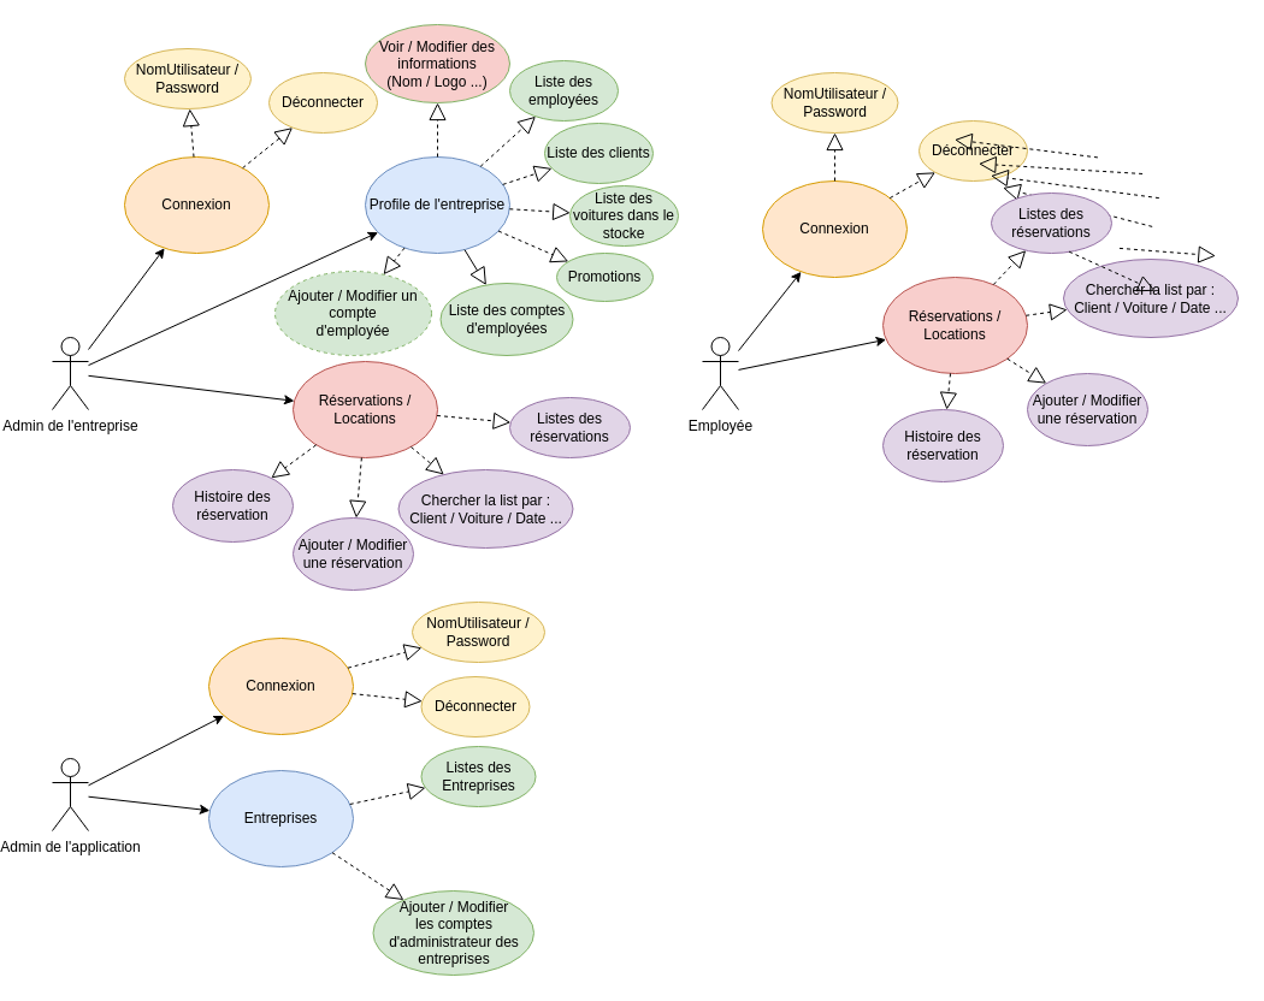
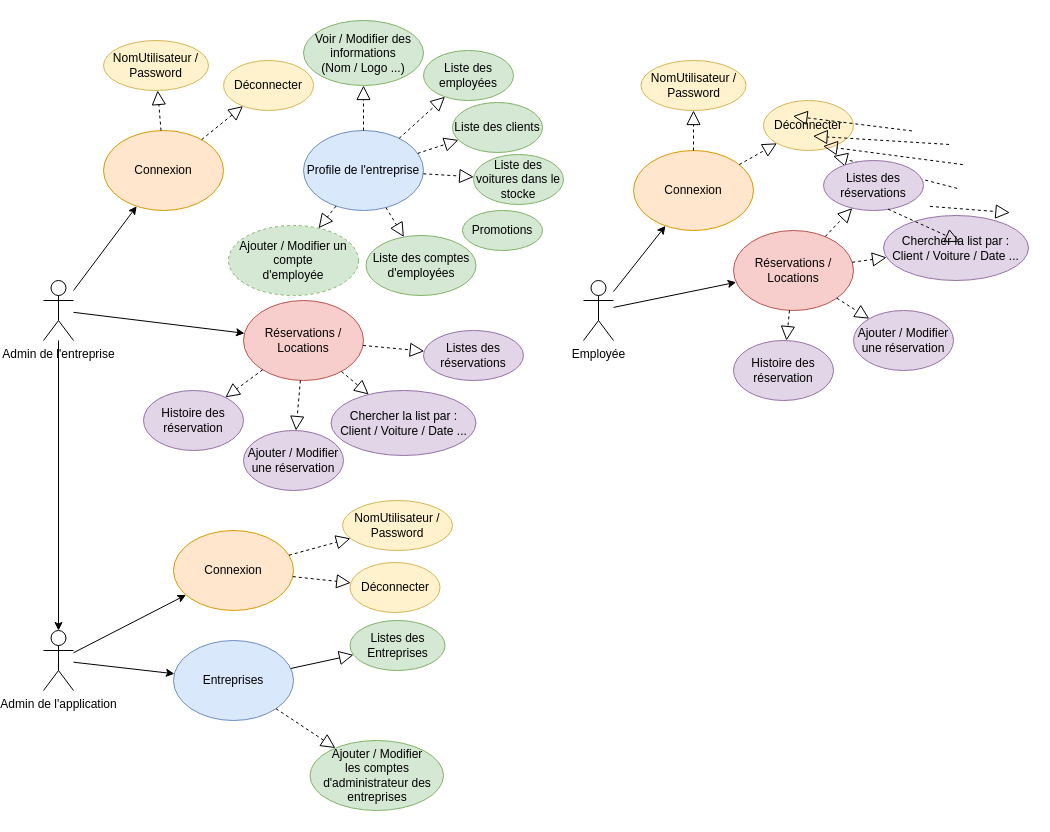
  <mxCell id="0" />
  <mxCell id="1" parent="0" />
  <mxCell id="2" value="Admin de l'entreprise" style="shape=umlActor;verticalLabelPosition=bottom;verticalAlign=top;html=1;outlineConnect=0;" parent="1" vertex="1"><mxGeometry x="20" y="280" width="30" height="60" as="geometry" /></mxCell>
  <mxCell id="3" value="Admin de l'application" style="shape=umlActor;verticalLabelPosition=bottom;verticalAlign=top;html=1;outlineConnect=0;" parent="1" vertex="1"><mxGeometry x="20" y="630" width="30" height="60" as="geometry" /></mxCell>
  <mxCell id="4" value="Connexion" style="ellipse;whiteSpace=wrap;html=1;fillColor=#ffe6cc;strokeColor=#d79b00;" parent="1" vertex="1"><mxGeometry x="80" y="130" width="120" height="80" as="geometry" /></mxCell>
  <mxCell id="5" value="Profile de l'entreprise" style="ellipse;whiteSpace=wrap;html=1;fillColor=#dae8fc;strokeColor=#6c8ebf;" parent="1" vertex="1"><mxGeometry x="280" y="130" width="120" height="80" as="geometry" /></mxCell>
  <mxCell id="6" value="" style="endArrow=classic;html=1;rounded=0;" parent="1" source="2" target="4" edge="1"><mxGeometry width="50" height="50" relative="1" as="geometry"><mxPoint x="500" y="490" as="sourcePoint" /><mxPoint x="550" y="440" as="targetPoint" /></mxGeometry></mxCell>
- <mxCell id="7" value="" style="endArrow=classic;html=1;rounded=0;" parent="1" source="2" target="5" edge="1"><mxGeometry width="50" height="50" relative="1" as="geometry"><mxPoint x="500" y="490" as="sourcePoint" /><mxPoint x="550" y="440" as="targetPoint" /></mxGeometry></mxCell>
+ <mxCell id="7" value="" style="endArrow=classic;html=1;rounded=0;" parent="1" source="2" target="3" edge="1"><mxGeometry width="50" height="50" relative="1" as="geometry"><mxPoint x="500" y="490" as="sourcePoint" /><mxPoint x="550" y="440" as="targetPoint" /></mxGeometry></mxCell>
  <mxCell id="8" value="" style="endArrow=block;dashed=1;endFill=0;endSize=12;html=1;rounded=0;" parent="1" source="4" target="9" edge="1"><mxGeometry width="160" relative="1" as="geometry"><mxPoint x="320" y="260" as="sourcePoint" /><mxPoint x="480" y="260" as="targetPoint" /></mxGeometry></mxCell>
  <mxCell id="9" value="NomUtilisateur / Password" style="ellipse;whiteSpace=wrap;html=1;fillColor=#fff2cc;strokeColor=#d6b656;" parent="1" vertex="1"><mxGeometry x="80" y="40" width="105" height="50" as="geometry" /></mxCell>
  <mxCell id="10" value="Déconnecter" style="ellipse;whiteSpace=wrap;html=1;fillColor=#fff2cc;strokeColor=#d6b656;" parent="1" vertex="1"><mxGeometry x="200" y="60" width="90" height="50" as="geometry" /></mxCell>
  <mxCell id="11" value="" style="endArrow=block;dashed=1;endFill=0;endSize=12;html=1;rounded=0;" parent="1" source="4" target="10" edge="1"><mxGeometry width="160" relative="1" as="geometry"><mxPoint x="350" y="190" as="sourcePoint" /><mxPoint x="400" y="190" as="targetPoint" /></mxGeometry></mxCell>
- <mxCell id="12" value="Voir / Modifier des informations&lt;br&gt;(Nom / Logo ...)" style="ellipse;whiteSpace=wrap;html=1;fillColor=#f8cecc;strokeColor=#82b366;" parent="1" vertex="1"><mxGeometry x="280" width="120" height="65" as="geometry" y="20" /></mxCell>
+ <mxCell id="12" value="Voir / Modifier des informations&lt;br&gt;(Nom / Logo ...)" style="ellipse;whiteSpace=wrap;html=1;fillColor=#d5e8d4;strokeColor=#82b366;" parent="1" vertex="1"><mxGeometry x="280" width="120" height="65" as="geometry" y="20" /></mxCell>
  <mxCell id="13" value="Liste des employées" style="ellipse;whiteSpace=wrap;html=1;fillColor=#d5e8d4;strokeColor=#82b366;" parent="1" vertex="1"><mxGeometry x="400" y="50" width="90" height="50" as="geometry" /></mxCell>
  <mxCell id="14" value="Liste des clients" style="ellipse;whiteSpace=wrap;html=1;fillColor=#d5e8d4;strokeColor=#82b366;" parent="1" vertex="1"><mxGeometry x="429" y="102" width="90" height="50" as="geometry" /></mxCell>
  <mxCell id="15" value="Liste des voitures dans le stocke" style="ellipse;whiteSpace=wrap;html=1;fillColor=#d5e8d4;strokeColor=#82b366;" parent="1" vertex="1"><mxGeometry x="450" y="154" width="90" height="50" as="geometry" /></mxCell>
  <mxCell id="16" value="" style="endArrow=block;dashed=1;endFill=0;endSize=12;html=1;rounded=0;" parent="1" source="5" target="12" edge="1"><mxGeometry width="160" relative="1" as="geometry"><mxPoint x="188.166" y="149.136" as="sourcePoint" /><mxPoint x="229.53" y="115.61" as="targetPoint" /></mxGeometry></mxCell>
  <mxCell id="17" value="" style="endArrow=block;dashed=1;endFill=0;endSize=12;html=1;rounded=0;" parent="1" source="5" target="13" edge="1"><mxGeometry width="160" relative="1" as="geometry"><mxPoint x="208.166" y="169.136" as="sourcePoint" /><mxPoint x="249.53" y="135.61" as="targetPoint" /></mxGeometry></mxCell>
  <mxCell id="18" value="" style="endArrow=block;dashed=1;endFill=0;endSize=12;html=1;rounded=0;" parent="1" source="5" target="14" edge="1"><mxGeometry width="160" relative="1" as="geometry"><mxPoint x="218.166" y="179.136" as="sourcePoint" /><mxPoint x="259.53" y="145.61" as="targetPoint" /></mxGeometry></mxCell>
  <mxCell id="19" value="" style="endArrow=block;dashed=1;endFill=0;endSize=12;html=1;rounded=0;" parent="1" source="5" target="15" edge="1"><mxGeometry width="160" relative="1" as="geometry"><mxPoint x="228.166" y="189.136" as="sourcePoint" /><mxPoint x="269.53" y="155.61" as="targetPoint" /></mxGeometry></mxCell>
  <mxCell id="20" value="Réservations / Locations" style="ellipse;whiteSpace=wrap;html=1;fillColor=#f8cecc;strokeColor=#b85450;" parent="1" vertex="1"><mxGeometry x="220" y="300" width="120" height="80" as="geometry" /></mxCell>
  <mxCell id="21" value="" style="endArrow=classic;html=1;rounded=0;" parent="1" source="2" target="20" edge="1"><mxGeometry width="50" height="50" relative="1" as="geometry"><mxPoint x="60" y="313.116" as="sourcePoint" /><mxPoint x="300.59" y="202.693" as="targetPoint" /></mxGeometry></mxCell>
  <mxCell id="22" value="Listes des réservations" style="ellipse;whiteSpace=wrap;html=1;fillColor=#e1d5e7;strokeColor=#9673a6;" parent="1" vertex="1"><mxGeometry x="400" y="330" width="100" height="50" as="geometry" /></mxCell>
  <mxCell id="23" value="" style="endArrow=block;dashed=1;endFill=0;endSize=12;html=1;rounded=0;" parent="1" source="20" target="22" edge="1"><mxGeometry width="160" relative="1" as="geometry"><mxPoint x="388.696" y="210.57" as="sourcePoint" /><mxPoint x="419.077" y="234.565" as="targetPoint" /></mxGeometry></mxCell>
  <mxCell id="24" value="Promotions" style="ellipse;whiteSpace=wrap;html=1;fillColor=#d5e8d4;strokeColor=#82b366;" parent="1" vertex="1"><mxGeometry x="439" y="210" width="80" height="40" as="geometry" /></mxCell>
- <mxCell id="25" value="" style="endArrow=block;dashed=1;endFill=0;endSize=12;html=1;rounded=0;" parent="1" source="5" target="24" edge="1"><mxGeometry width="160" relative="1" as="geometry"><mxPoint x="403.743" y="197.785" as="sourcePoint" /><mxPoint x="446.413" y="212.138" as="targetPoint" /></mxGeometry></mxCell>
  <mxCell id="26" value="Ajouter / Modifier une réservation" style="ellipse;whiteSpace=wrap;html=1;fillColor=#e1d5e7;strokeColor=#9673a6;" parent="1" vertex="1"><mxGeometry x="220" y="430" width="100" height="60" as="geometry" /></mxCell>
  <mxCell id="27" value="" style="endArrow=block;dashed=1;endFill=0;endSize=12;html=1;rounded=0;" parent="1" source="20" target="26" edge="1"><mxGeometry width="160" relative="1" as="geometry"><mxPoint x="260.939" y="380.758" as="sourcePoint" /><mxPoint x="297.282" y="354.694" as="targetPoint" /></mxGeometry></mxCell>
  <mxCell id="28" value="Chercher la list par :&lt;br&gt;Client / Voiture / Date ..." style="ellipse;whiteSpace=wrap;html=1;fillColor=#e1d5e7;strokeColor=#9673a6;" parent="1" vertex="1"><mxGeometry x="307.5" y="390" width="145" height="65" as="geometry" /></mxCell>
  <mxCell id="29" value="" style="endArrow=block;dashed=1;endFill=0;endSize=12;html=1;rounded=0;" parent="1" source="20" target="28" edge="1"><mxGeometry width="160" relative="1" as="geometry"><mxPoint x="265.315" y="383.782" as="sourcePoint" /><mxPoint x="317.174" y="353.858" as="targetPoint" /></mxGeometry></mxCell>
  <mxCell id="30" value="Connexion" style="ellipse;whiteSpace=wrap;html=1;fillColor=#ffe6cc;strokeColor=#d79b00;" parent="1" vertex="1"><mxGeometry x="150" y="530" width="120" height="80" as="geometry" /></mxCell>
  <mxCell id="31" value="" style="endArrow=classic;html=1;rounded=0;" parent="1" source="3" target="30" edge="1"><mxGeometry width="50" height="50" relative="1" as="geometry"><mxPoint x="130" y="770.011" as="sourcePoint" /><mxPoint x="630" y="920" as="targetPoint" /></mxGeometry></mxCell>
  <mxCell id="32" value="" style="endArrow=block;dashed=1;endFill=0;endSize=12;html=1;rounded=0;" parent="1" source="30" target="33" edge="1"><mxGeometry width="160" relative="1" as="geometry"><mxPoint x="400" y="740" as="sourcePoint" /><mxPoint x="560" y="740" as="targetPoint" /></mxGeometry></mxCell>
  <mxCell id="33" value="NomUtilisateur&amp;nbsp;/ Password" style="ellipse;whiteSpace=wrap;html=1;fillColor=#fff2cc;strokeColor=#d6b656;" parent="1" vertex="1"><mxGeometry x="319" y="500" width="110" height="50" as="geometry" /></mxCell>
  <mxCell id="34" value="Déconnecter" style="ellipse;whiteSpace=wrap;html=1;fillColor=#fff2cc;strokeColor=#d6b656;" parent="1" vertex="1"><mxGeometry x="326.5" y="562" width="90" height="50" as="geometry" /></mxCell>
  <mxCell id="35" value="" style="endArrow=block;dashed=1;endFill=0;endSize=12;html=1;rounded=0;" parent="1" source="30" target="34" edge="1"><mxGeometry width="160" relative="1" as="geometry"><mxPoint x="430" y="670" as="sourcePoint" /><mxPoint x="480" y="670" as="targetPoint" /></mxGeometry></mxCell>
  <mxCell id="36" value="Entreprises" style="ellipse;whiteSpace=wrap;html=1;fillColor=#dae8fc;strokeColor=#6c8ebf;" parent="1" vertex="1"><mxGeometry x="150" y="640" width="120" height="80" as="geometry" /></mxCell>
  <mxCell id="37" value="" style="endArrow=classic;html=1;rounded=0;" parent="1" source="3" target="36" edge="1"><mxGeometry width="50" height="50" relative="1" as="geometry"><mxPoint x="60" y="662.283" as="sourcePoint" /><mxPoint x="172.477" y="604.419" as="targetPoint" /></mxGeometry></mxCell>
  <mxCell id="38" value="Listes des Entreprises" style="ellipse;whiteSpace=wrap;html=1;fillColor=#d5e8d4;strokeColor=#82b366;" parent="1" vertex="1"><mxGeometry x="326.5" y="620" width="95" height="50" as="geometry" /></mxCell>
- <mxCell id="39" value="" style="endArrow=block;dashed=1;endFill=0;endSize=12;html=1;rounded=0;" parent="1" source="36" target="38" edge="1"><mxGeometry width="160" relative="1" as="geometry"><mxPoint x="279.257" y="586.274" as="sourcePoint" /><mxPoint x="337.248" y="592.461" as="targetPoint" /></mxGeometry></mxCell>
+ <mxCell id="39" value="" style="endArrow=block;dashed=0;endFill=0;endSize=12;html=1;rounded=0;" parent="1" source="36" target="38" edge="1"><mxGeometry width="160" relative="1" as="geometry"><mxPoint x="279.257" y="586.274" as="sourcePoint" /><mxPoint x="337.248" y="592.461" as="targetPoint" /></mxGeometry></mxCell>
  <mxCell id="40" value="Ajouter / Modifier&lt;br&gt;les comptes d'administrateur des entreprises" style="ellipse;whiteSpace=wrap;html=1;fillColor=#d5e8d4;strokeColor=#82b366;" parent="1" vertex="1"><mxGeometry x="286.5" y="740" width="133.5" height="70" as="geometry" /></mxCell>
  <mxCell id="41" value="" style="endArrow=block;dashed=1;endFill=0;endSize=12;html=1;rounded=0;" parent="1" source="36" target="40" edge="1"><mxGeometry width="160" relative="1" as="geometry"><mxPoint x="278.864" y="697.745" as="sourcePoint" /><mxPoint x="351.51" y="707.659" as="targetPoint" /></mxGeometry></mxCell>
  <mxCell id="42" value="Histoire des réservation" style="ellipse;whiteSpace=wrap;html=1;fillColor=#e1d5e7;strokeColor=#9673a6;" parent="1" vertex="1"><mxGeometry x="120" y="390" width="100" height="60" as="geometry" /></mxCell>
  <mxCell id="43" value="" style="endArrow=block;dashed=1;endFill=0;endSize=12;html=1;rounded=0;" parent="1" source="20" target="42" edge="1"><mxGeometry width="160" relative="1" as="geometry"><mxPoint x="286.893" y="349.946" as="sourcePoint" /><mxPoint x="282.497" y="400.037" as="targetPoint" /></mxGeometry></mxCell>
  <mxCell id="44" value="Liste des comptes&lt;br&gt;d'employées" style="ellipse;whiteSpace=wrap;html=1;fillColor=#d5e8d4;strokeColor=#82b366;" vertex="1" parent="1"><mxGeometry x="342.5" y="235" width="110" height="60" as="geometry" /></mxCell>
- <mxCell id="45" value="" style="endArrow=block;dashed=0;endFill=0;endSize=12;html=1;rounded=0;" edge="1" parent="1" source="5" target="44"><mxGeometry width="160" relative="1" as="geometry"><mxPoint x="376.833" y="215.777" as="sourcePoint" /><mxPoint x="396.097" y="241.247" as="targetPoint" /></mxGeometry></mxCell>
+ <mxCell id="45" value="" style="endArrow=block;dashed=1;endFill=0;endSize=12;html=1;rounded=0;" edge="1" parent="1" source="5" target="44"><mxGeometry width="160" relative="1" as="geometry"><mxPoint x="376.833" y="215.777" as="sourcePoint" /><mxPoint x="396.097" y="241.247" as="targetPoint" /></mxGeometry></mxCell>
  <mxCell id="46" value="Employée" style="shape=umlActor;verticalLabelPosition=bottom;verticalAlign=top;html=1;outlineConnect=0;" vertex="1" parent="1"><mxGeometry x="560" y="280" width="30" height="60" as="geometry" /></mxCell>
  <mxCell id="47" value="Connexion" style="ellipse;whiteSpace=wrap;html=1;fillColor=#ffe6cc;strokeColor=#d79b00;" vertex="1" parent="1"><mxGeometry x="610" y="150" width="120" height="80" as="geometry" /></mxCell>
  <mxCell id="48" value="" style="endArrow=classic;html=1;rounded=0;" edge="1" parent="1" source="46" target="47"><mxGeometry width="50" height="50" relative="1" as="geometry"><mxPoint x="1040" y="490" as="sourcePoint" /><mxPoint x="1090" y="440" as="targetPoint" /></mxGeometry></mxCell>
  <mxCell id="49" value="" style="endArrow=block;dashed=1;endFill=0;endSize=12;html=1;rounded=0;" edge="1" parent="1" source="47" target="50"><mxGeometry width="160" relative="1" as="geometry"><mxPoint x="860" y="260" as="sourcePoint" /><mxPoint x="1020" y="260" as="targetPoint" /></mxGeometry></mxCell>
  <mxCell id="50" value="NomUtilisateur / Password" style="ellipse;whiteSpace=wrap;html=1;fillColor=#fff2cc;strokeColor=#d6b656;" vertex="1" parent="1"><mxGeometry x="617.5" y="60" width="105" height="50" as="geometry" /></mxCell>
  <mxCell id="51" value="Déconnecter" style="ellipse;whiteSpace=wrap;html=1;fillColor=#fff2cc;strokeColor=#d6b656;" vertex="1" parent="1"><mxGeometry x="740" y="100" width="90" height="50" as="geometry" /></mxCell>
  <mxCell id="52" value="" style="endArrow=block;dashed=1;endFill=0;endSize=12;html=1;rounded=0;" edge="1" parent="1" source="47" target="51"><mxGeometry width="160" relative="1" as="geometry"><mxPoint x="890" y="190" as="sourcePoint" /><mxPoint x="940" y="190" as="targetPoint" /></mxGeometry></mxCell>
  <mxCell id="53" value="" style="endArrow=block;dashed=1;endFill=0;endSize=12;html=1;rounded=0;" edge="1" parent="1"><mxGeometry width="160" relative="1" as="geometry"><mxPoint x="888.416" y="130.395" as="sourcePoint" /><mxPoint x="769.53" y="115.61" as="targetPoint" /></mxGeometry></mxCell>
  <mxCell id="54" value="" style="endArrow=block;dashed=1;endFill=0;endSize=12;html=1;rounded=0;" edge="1" parent="1"><mxGeometry width="160" relative="1" as="geometry"><mxPoint x="925.555" y="143.968" as="sourcePoint" /><mxPoint x="789.53" y="135.61" as="targetPoint" /></mxGeometry></mxCell>
  <mxCell id="55" value="" style="endArrow=block;dashed=1;endFill=0;endSize=12;html=1;rounded=0;" edge="1" parent="1"><mxGeometry width="160" relative="1" as="geometry"><mxPoint x="939.349" y="164.124" as="sourcePoint" /><mxPoint x="799.53" y="145.61" as="targetPoint" /></mxGeometry></mxCell>
  <mxCell id="56" value="" style="endArrow=block;dashed=1;endFill=0;endSize=12;html=1;rounded=0;" edge="1" parent="1"><mxGeometry width="160" relative="1" as="geometry"><mxPoint x="933.666" y="187.889" as="sourcePoint" /><mxPoint x="809.53" y="155.61" as="targetPoint" /></mxGeometry></mxCell>
  <mxCell id="57" value="Réservations / Locations" style="ellipse;whiteSpace=wrap;html=1;fillColor=#f8cecc;strokeColor=#b85450;" vertex="1" parent="1"><mxGeometry x="710" y="230" width="120" height="80" as="geometry" /></mxCell>
  <mxCell id="58" value="" style="endArrow=classic;html=1;rounded=0;" edge="1" parent="1" source="46" target="57"><mxGeometry width="50" height="50" relative="1" as="geometry"><mxPoint x="600" y="313.116" as="sourcePoint" /><mxPoint x="840.59" y="202.693" as="targetPoint" /></mxGeometry></mxCell>
  <mxCell id="59" value="Listes des réservations" style="ellipse;whiteSpace=wrap;html=1;fillColor=#e1d5e7;strokeColor=#9673a6;" vertex="1" parent="1"><mxGeometry x="800" y="160" width="100" height="50" as="geometry" /></mxCell>
  <mxCell id="60" value="" style="endArrow=block;dashed=1;endFill=0;endSize=12;html=1;rounded=0;" edge="1" parent="1" source="57" target="59"><mxGeometry width="160" relative="1" as="geometry"><mxPoint x="928.696" y="210.57" as="sourcePoint" /><mxPoint x="959.077" y="234.565" as="targetPoint" /></mxGeometry></mxCell>
  <mxCell id="61" value="" style="endArrow=block;dashed=1;endFill=0;endSize=12;html=1;rounded=0;" edge="1" parent="1"><mxGeometry width="160" relative="1" as="geometry"><mxPoint x="906.479" y="205.894" as="sourcePoint" /><mxPoint x="986.413" y="212.138" as="targetPoint" /></mxGeometry></mxCell>
  <mxCell id="62" value="Ajouter / Modifier une réservation" style="ellipse;whiteSpace=wrap;html=1;fillColor=#e1d5e7;strokeColor=#9673a6;" vertex="1" parent="1"><mxGeometry x="830" y="310" width="100" height="60" as="geometry" /></mxCell>
  <mxCell id="63" value="" style="endArrow=block;dashed=1;endFill=0;endSize=12;html=1;rounded=0;" edge="1" parent="1" source="57" target="62"><mxGeometry width="160" relative="1" as="geometry"><mxPoint x="800.939" y="380.758" as="sourcePoint" /><mxPoint x="837.282" y="354.694" as="targetPoint" /></mxGeometry></mxCell>
  <mxCell id="64" value="Chercher la list par :&lt;br&gt;Client / Voiture / Date ..." style="ellipse;whiteSpace=wrap;html=1;fillColor=#e1d5e7;strokeColor=#9673a6;" vertex="1" parent="1"><mxGeometry x="860" y="215" width="145" height="65" as="geometry" /></mxCell>
  <mxCell id="65" value="" style="endArrow=block;dashed=1;endFill=0;endSize=12;html=1;rounded=0;" edge="1" parent="1" source="57" target="64"><mxGeometry width="160" relative="1" as="geometry"><mxPoint x="805.315" y="383.782" as="sourcePoint" /><mxPoint x="857.174" y="353.858" as="targetPoint" /></mxGeometry></mxCell>
  <mxCell id="66" value="Histoire des réservation" style="ellipse;whiteSpace=wrap;html=1;fillColor=#e1d5e7;strokeColor=#9673a6;" vertex="1" parent="1"><mxGeometry x="710" y="340" width="100" height="60" as="geometry" /></mxCell>
  <mxCell id="67" value="" style="endArrow=block;dashed=1;endFill=0;endSize=12;html=1;rounded=0;" edge="1" parent="1" source="57" target="66"><mxGeometry width="160" relative="1" as="geometry"><mxPoint x="826.893" y="349.946" as="sourcePoint" /><mxPoint x="822.497" y="400.037" as="targetPoint" /></mxGeometry></mxCell>
  <mxCell id="68" value="" style="endArrow=block;dashed=1;endFill=0;endSize=12;html=1;rounded=0;" edge="1" parent="1"><mxGeometry width="160" relative="1" as="geometry"><mxPoint x="864.54" y="208.649" as="sourcePoint" /><mxPoint x="936.097" y="241.247" as="targetPoint" /></mxGeometry></mxCell>
  <mxCell id="69" value="Ajouter / Modifier un compte&lt;br&gt;d'employée" style="ellipse;whiteSpace=wrap;html=1;fillColor=#d5e8d4;strokeColor=#82b366;dashed=1;" vertex="1" parent="1"><mxGeometry x="205" y="225" width="130" height="70" as="geometry" /></mxCell>
  <mxCell id="70" value="" style="endArrow=block;dashed=1;endFill=0;endSize=12;html=1;rounded=0;" edge="1" parent="1" source="5" target="69"><mxGeometry width="160" relative="1" as="geometry"><mxPoint x="373.56" y="216.787" as="sourcePoint" /><mxPoint x="389.412" y="241.669" as="targetPoint" /></mxGeometry></mxCell>
